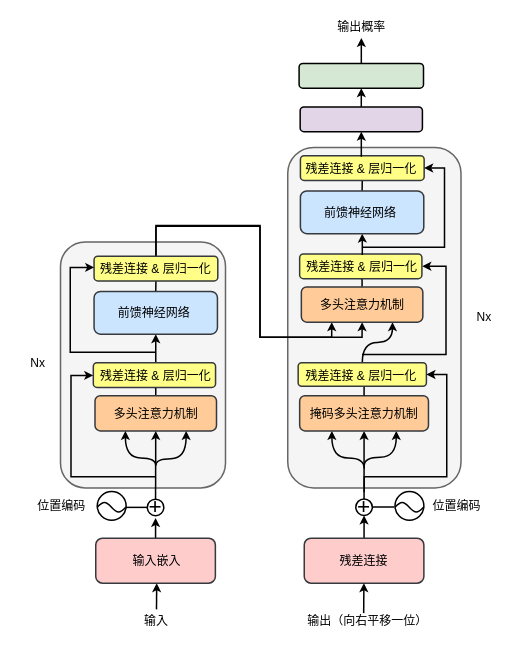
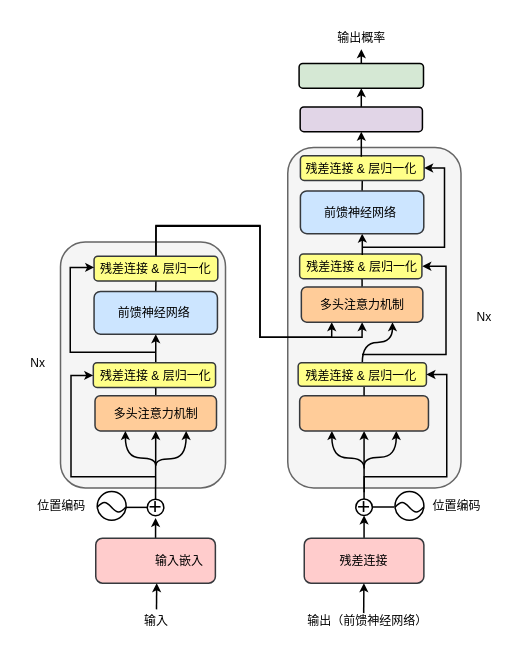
  <mxCell id="0" />
  <mxCell id="1" parent="0" />
  <mxCell id="2" value="" style="rounded=1;whiteSpace=wrap;html=1;strokeWidth=2;fillColor=#f5f5f5;fontColor=#333333;strokeColor=#666666;" vertex="1" parent="1"><mxGeometry x="383" y="196" width="231" height="454" as="geometry" /></mxCell>
  <mxCell id="3" style="edgeStyle=orthogonalEdgeStyle;rounded=0;orthogonalLoop=1;jettySize=auto;html=1;exitX=0.5;exitY=0;exitDx=0;exitDy=0;entryX=0.5;entryY=1;entryDx=0;entryDy=0;strokeWidth=2;" parent="1" source="4" target="72" edge="1"><mxGeometry relative="1" as="geometry" /></mxCell>
  <mxCell id="4" value="" style="rounded=1;whiteSpace=wrap;html=1;strokeWidth=2;fillColor=#d5e8d4;strokeColor=#000000;" parent="1" vertex="1"><mxGeometry x="398.13" y="84" width="165.87" height="33" as="geometry" /></mxCell>
  <mxCell id="5" value="" style="rounded=1;whiteSpace=wrap;html=1;strokeWidth=2;fillColor=#f5f5f5;fontColor=#333333;strokeColor=#666666;" parent="1" vertex="1"><mxGeometry x="80" y="322" width="220" height="328" as="geometry" /></mxCell>
  <mxCell id="6" style="edgeStyle=orthogonalEdgeStyle;rounded=0;orthogonalLoop=1;jettySize=auto;html=1;exitX=0.5;exitY=1;exitDx=0;exitDy=0;entryX=0.5;entryY=0;entryDx=0;entryDy=0;strokeWidth=2;endArrow=none;startFill=0;" parent="1" source="9" target="17" edge="1"><mxGeometry relative="1" as="geometry" /></mxCell>
  <mxCell id="7" style="edgeStyle=orthogonalEdgeStyle;rounded=0;orthogonalLoop=1;jettySize=auto;html=1;exitX=0.5;exitY=0;exitDx=0;exitDy=0;entryX=0.25;entryY=1;entryDx=0;entryDy=0;strokeWidth=2;" edge="1" parent="1" source="9" target="61"><mxGeometry relative="1" as="geometry"><Array as="points"><mxPoint x="207" y="301" /><mxPoint x="346" y="301" /><mxPoint x="346" y="449" /><mxPoint x="442" y="449" /></Array></mxGeometry></mxCell>
  <mxCell id="8" style="edgeStyle=orthogonalEdgeStyle;rounded=0;orthogonalLoop=1;jettySize=auto;html=1;exitX=0.5;exitY=0;exitDx=0;exitDy=0;entryX=0.5;entryY=1;entryDx=0;entryDy=0;strokeWidth=2;" edge="1" parent="1" source="9" target="61"><mxGeometry relative="1" as="geometry"><Array as="points"><mxPoint x="207" y="300" /><mxPoint x="346" y="300" /><mxPoint x="346" y="449" /><mxPoint x="482" y="449" /></Array></mxGeometry></mxCell>
  <mxCell id="9" value="" style="rounded=1;whiteSpace=wrap;html=1;strokeWidth=2;fillColor=#ffff88;strokeColor=#36393d;" parent="1" vertex="1"><mxGeometry x="124.75" y="341" width="165" height="33" as="geometry" /></mxCell>
  <mxCell id="10" value="&lt;font style=&quot;font-size: 16px;&quot;&gt;残差连接 &amp;amp; 层归一化&lt;/font&gt;" style="text;html=1;align=center;verticalAlign=middle;whiteSpace=wrap;rounded=0;" parent="1" vertex="1"><mxGeometry x="127" y="342.5" width="160" height="30" as="geometry" /></mxCell>
  <mxCell id="11" style="edgeStyle=orthogonalEdgeStyle;rounded=0;orthogonalLoop=1;jettySize=auto;html=1;exitX=0.5;exitY=1;exitDx=0;exitDy=0;entryX=0.5;entryY=0;entryDx=0;entryDy=0;endArrow=none;startFill=0;strokeWidth=2;" parent="1" source="13" target="19" edge="1"><mxGeometry relative="1" as="geometry" /></mxCell>
  <mxCell id="12" style="edgeStyle=orthogonalEdgeStyle;rounded=0;orthogonalLoop=1;jettySize=auto;html=1;exitX=0.5;exitY=0;exitDx=0;exitDy=0;entryX=0.5;entryY=1;entryDx=0;entryDy=0;strokeWidth=2;" parent="1" source="13" target="17" edge="1"><mxGeometry relative="1" as="geometry" /></mxCell>
  <mxCell id="13" value="" style="rounded=1;whiteSpace=wrap;html=1;strokeWidth=2;fillColor=#ffff88;strokeColor=#36393d;" parent="1" vertex="1"><mxGeometry x="123.75" y="483" width="163" height="33" as="geometry" /></mxCell>
  <mxCell id="14" value="&lt;font style=&quot;font-size: 16px;&quot;&gt;残差连接 &amp;amp; 层归一化&lt;/font&gt;" style="text;html=1;align=center;verticalAlign=middle;whiteSpace=wrap;rounded=0;" parent="1" vertex="1"><mxGeometry x="127.25" y="484.5" width="160" height="30" as="geometry" /></mxCell>
  <mxCell id="15" style="edgeStyle=orthogonalEdgeStyle;rounded=0;orthogonalLoop=1;jettySize=auto;html=1;exitX=0.5;exitY=0;exitDx=0;exitDy=0;entryX=0.5;entryY=1;entryDx=0;entryDy=0;strokeWidth=2;" parent="1" source="16" target="4" edge="1"><mxGeometry relative="1" as="geometry" /></mxCell>
  <mxCell id="16" value="" style="rounded=1;whiteSpace=wrap;html=1;strokeWidth=2;fillColor=#e1d5e7;strokeColor=#000000;" parent="1" vertex="1"><mxGeometry x="399.56" y="142" width="163" height="33" as="geometry" /></mxCell>
  <mxCell id="17" value="" style="rounded=1;whiteSpace=wrap;html=1;strokeWidth=2;fillColor=#cce5ff;strokeColor=#36393d;" parent="1" vertex="1"><mxGeometry x="124.75" y="388" width="164.5" height="57" as="geometry" /></mxCell>
  <mxCell id="18" value="&lt;font style=&quot;font-size: 16px;&quot;&gt;前馈神经网络&lt;/font&gt;" style="text;html=1;align=center;verticalAlign=middle;whiteSpace=wrap;rounded=0;" parent="1" vertex="1"><mxGeometry x="155.25" y="401.5" width="100" height="30" as="geometry" /></mxCell>
  <mxCell id="19" value="" style="rounded=1;whiteSpace=wrap;html=1;strokeWidth=2;fillColor=#ffcc99;strokeColor=#36393d;" parent="1" vertex="1"><mxGeometry x="126" y="527" width="162" height="47" as="geometry" /></mxCell>
  <mxCell id="20" value="&lt;font style=&quot;font-size: 16px;&quot;&gt;多头注意力机制&lt;/font&gt;" style="text;html=1;align=center;verticalAlign=middle;whiteSpace=wrap;rounded=0;" parent="1" vertex="1"><mxGeometry x="137.5" y="535.25" width="139" height="30.5" as="geometry" /></mxCell>
  <mxCell id="21" style="edgeStyle=orthogonalEdgeStyle;rounded=0;orthogonalLoop=1;jettySize=auto;html=1;exitX=0.5;exitY=0;exitDx=0;exitDy=0;entryX=0.5;entryY=1;entryDx=0;entryDy=0;strokeWidth=2;" parent="1" source="22" edge="1"><mxGeometry relative="1" as="geometry"><mxPoint x="206.75" y="690" as="targetPoint" /></mxGeometry></mxCell>
  <mxCell id="22" value="" style="rounded=1;whiteSpace=wrap;html=1;strokeWidth=2;fillColor=#ffcccc;strokeColor=#36393d;" parent="1" vertex="1"><mxGeometry x="127" y="717" width="159.5" height="60" as="geometry" /></mxCell>
- <mxCell id="23" value="&lt;font style=&quot;font-size: 16px;&quot;&gt;输入嵌入&lt;/font&gt;" style="text;html=1;align=center;verticalAlign=middle;whiteSpace=wrap;rounded=0;" parent="1" vertex="1"><mxGeometry x="170.5" y="732" width="75" height="30" as="geometry" /></mxCell>
+ <mxCell id="23" value="&lt;font style=&quot;font-size: 16px;&quot;&gt;输入嵌入&lt;/font&gt;" style="text;html=1;align=center;verticalAlign=middle;whiteSpace=wrap;rounded=0;" parent="1" vertex="1"><mxGeometry x="200.5" y="732" width="75" height="30" as="geometry" /></mxCell>
  <mxCell id="24" style="edgeStyle=orthogonalEdgeStyle;rounded=0;orthogonalLoop=1;jettySize=auto;html=1;exitX=0.5;exitY=0;exitDx=0;exitDy=0;entryX=0.5;entryY=1;entryDx=0;entryDy=0;strokeWidth=2;" parent="1" source="25" target="45" edge="1"><mxGeometry relative="1" as="geometry" /></mxCell>
  <mxCell id="25" value="" style="rounded=1;whiteSpace=wrap;html=1;strokeWidth=2;fillColor=#ffcccc;strokeColor=#36393d;" parent="1" vertex="1"><mxGeometry x="405" y="717" width="159.5" height="60" as="geometry" /></mxCell>
  <mxCell id="26" value="&lt;font style=&quot;font-size: 16px;&quot;&gt;残差连接&lt;/font&gt;" style="text;html=1;align=center;verticalAlign=middle;whiteSpace=wrap;rounded=0;" parent="1" vertex="1"><mxGeometry x="447.25" y="732" width="75" height="30" as="geometry" /></mxCell>
  <mxCell id="27" value="" style="ellipse;whiteSpace=wrap;html=1;aspect=fixed;strokeWidth=2;" parent="1" vertex="1"><mxGeometry x="129" y="654.75" width="38.5" height="38.5" as="geometry" /></mxCell>
  <mxCell id="28" value="" style="pointerEvents=1;verticalLabelPosition=bottom;shadow=0;dashed=0;align=center;html=1;verticalAlign=top;shape=mxgraph.electrical.waveforms.sine_wave;strokeWidth=2;" parent="1" vertex="1"><mxGeometry x="129" y="667.25" width="38" height="17" as="geometry" /></mxCell>
  <mxCell id="29" style="edgeStyle=orthogonalEdgeStyle;rounded=0;orthogonalLoop=1;jettySize=auto;html=1;entryX=0.25;entryY=1;entryDx=0;entryDy=0;curved=1;strokeWidth=2;" parent="1" target="19" edge="1"><mxGeometry relative="1" as="geometry"><Array as="points"><mxPoint x="207" y="610" /><mxPoint x="167" y="610" /></Array><mxPoint x="207" y="620" as="sourcePoint" /></mxGeometry></mxCell>
  <mxCell id="30" style="edgeStyle=orthogonalEdgeStyle;rounded=0;orthogonalLoop=1;jettySize=auto;html=1;exitX=0.5;exitY=0;exitDx=0;exitDy=0;entryX=0.5;entryY=1;entryDx=0;entryDy=0;strokeWidth=2;curved=1;" parent="1" source="32" target="19" edge="1"><mxGeometry relative="1" as="geometry" /></mxCell>
  <mxCell id="31" style="edgeStyle=orthogonalEdgeStyle;rounded=0;orthogonalLoop=1;jettySize=auto;html=1;entryX=0.75;entryY=1;entryDx=0;entryDy=0;strokeWidth=2;curved=1;" parent="1" target="19" edge="1"><mxGeometry relative="1" as="geometry"><mxPoint x="207" y="620" as="sourcePoint" /><Array as="points"><mxPoint x="207" y="611" /><mxPoint x="248" y="611" /></Array></mxGeometry></mxCell>
  <mxCell id="32" value="" style="ellipse;whiteSpace=wrap;html=1;aspect=fixed;strokeWidth=2;" parent="1" vertex="1"><mxGeometry x="195.75" y="665" width="22" height="22" as="geometry" /></mxCell>
  <mxCell id="33" value="&lt;font style=&quot;font-size: 16px;&quot;&gt;位置编码&lt;/font&gt;" style="text;html=1;align=center;verticalAlign=middle;whiteSpace=wrap;rounded=0;" parent="1" vertex="1"><mxGeometry x="36.75" y="659" width="89" height="30" as="geometry" /></mxCell>
  <mxCell id="34" value="&lt;font style=&quot;font-size: 30px;&quot;&gt;+&lt;/font&gt;" style="text;html=1;align=center;verticalAlign=middle;whiteSpace=wrap;rounded=0;" parent="1" vertex="1"><mxGeometry x="178.25" y="656.5" width="57" height="35" as="geometry" /></mxCell>
  <mxCell id="35" style="edgeStyle=orthogonalEdgeStyle;rounded=0;orthogonalLoop=1;jettySize=auto;html=1;exitX=0;exitY=0.5;exitDx=0;exitDy=0;entryX=1;entryY=0.529;entryDx=0;entryDy=0;entryPerimeter=0;strokeWidth=2;endArrow=none;startFill=0;" parent="1" source="32" target="28" edge="1"><mxGeometry relative="1" as="geometry" /></mxCell>
  <mxCell id="36" value="" style="endArrow=classic;html=1;rounded=0;edgeStyle=orthogonalEdgeStyle;entryX=0;entryY=0.5;entryDx=0;entryDy=0;strokeWidth=2;startArrow=none;startFill=0;endFill=1;" parent="1" edge="1"><mxGeometry width="50" height="50" relative="1" as="geometry"><mxPoint x="206" y="635" as="sourcePoint" /><mxPoint x="123.7" y="500" as="targetPoint" /><Array as="points"><mxPoint x="94" y="635" /><mxPoint x="94" y="500" /></Array></mxGeometry></mxCell>
  <mxCell id="37" value="" style="endArrow=classic;html=1;rounded=0;edgeStyle=orthogonalEdgeStyle;strokeWidth=2;endFill=1;" parent="1" edge="1"><mxGeometry width="50" height="50" relative="1" as="geometry"><mxPoint x="206" y="468" as="sourcePoint" /><mxPoint x="125" y="356" as="targetPoint" /><Array as="points"><mxPoint x="206" y="469" /><mxPoint x="93" y="469" /><mxPoint x="93" y="356" /></Array></mxGeometry></mxCell>
  <mxCell id="38" value="" style="endArrow=classic;html=1;rounded=0;strokeWidth=2;endFill=1;" parent="1" edge="1"><mxGeometry width="50" height="50" relative="1" as="geometry"><mxPoint x="208" y="812" as="sourcePoint" /><mxPoint x="208.25" y="777" as="targetPoint" /></mxGeometry></mxCell>
  <mxCell id="39" value="&lt;font style=&quot;font-size: 16px;&quot;&gt;输入&lt;/font&gt;" style="text;html=1;align=center;verticalAlign=middle;whiteSpace=wrap;rounded=0;" parent="1" vertex="1"><mxGeometry x="178" y="812" width="60" height="30" as="geometry" /></mxCell>
- <mxCell id="40" value="&lt;font style=&quot;font-size: 16px;&quot;&gt;输出（向右平移一位）&lt;/font&gt;" style="text;html=1;align=center;verticalAlign=middle;whiteSpace=wrap;rounded=0;" parent="1" vertex="1"><mxGeometry x="405" y="812" width="169.25" height="30" as="geometry" /></mxCell>
+ <mxCell id="40" value="&lt;font style=&quot;font-size: 16px;&quot;&gt;输出（前馈神经网络）&lt;/font&gt;" style="text;html=1;align=center;verticalAlign=middle;whiteSpace=wrap;rounded=0;" parent="1" vertex="1"><mxGeometry x="405" y="812" width="169.25" height="30" as="geometry" /></mxCell>
  <mxCell id="41" value="" style="endArrow=classic;html=1;rounded=0;strokeWidth=2;endFill=1;" parent="1" edge="1"><mxGeometry width="50" height="50" relative="1" as="geometry"><mxPoint x="484.25" y="817" as="sourcePoint" /><mxPoint x="484.5" y="777" as="targetPoint" /></mxGeometry></mxCell>
  <mxCell id="42" value="" style="ellipse;whiteSpace=wrap;html=1;aspect=fixed;strokeWidth=2;" parent="1" vertex="1"><mxGeometry x="526" y="654.75" width="38.5" height="38.5" as="geometry" /></mxCell>
  <mxCell id="43" value="" style="pointerEvents=1;verticalLabelPosition=bottom;shadow=0;dashed=0;align=center;html=1;verticalAlign=top;shape=mxgraph.electrical.waveforms.sine_wave;strokeWidth=2;" parent="1" vertex="1"><mxGeometry x="526" y="667.25" width="38" height="17" as="geometry" /></mxCell>
  <mxCell id="44" style="edgeStyle=orthogonalEdgeStyle;rounded=0;orthogonalLoop=1;jettySize=auto;html=1;exitX=0.5;exitY=0;exitDx=0;exitDy=0;entryX=0.5;entryY=1;entryDx=0;entryDy=0;strokeWidth=2;" parent="1" source="45" target="51" edge="1"><mxGeometry relative="1" as="geometry" /></mxCell>
  <mxCell id="45" value="" style="ellipse;whiteSpace=wrap;html=1;aspect=fixed;strokeWidth=2;" parent="1" vertex="1"><mxGeometry x="473.75" y="664.75" width="22" height="22" as="geometry" /></mxCell>
  <mxCell id="46" value="&lt;font style=&quot;font-size: 16px;&quot;&gt;位置编码&lt;/font&gt;" style="text;html=1;align=center;verticalAlign=middle;whiteSpace=wrap;rounded=0;" parent="1" vertex="1"><mxGeometry x="564" y="659" width="89" height="30" as="geometry" /></mxCell>
  <mxCell id="47" value="&lt;font style=&quot;font-size: 30px;&quot;&gt;+&lt;/font&gt;" style="text;html=1;align=center;verticalAlign=middle;whiteSpace=wrap;rounded=0;" parent="1" vertex="1"><mxGeometry x="456.25" y="656.5" width="57" height="35" as="geometry" /></mxCell>
  <mxCell id="48" style="edgeStyle=orthogonalEdgeStyle;rounded=0;orthogonalLoop=1;jettySize=auto;html=1;exitX=0;exitY=0.5;exitDx=0;exitDy=0;entryX=1;entryY=0.529;entryDx=0;entryDy=0;entryPerimeter=0;strokeWidth=2;endArrow=none;startFill=0;" parent="1" edge="1"><mxGeometry relative="1" as="geometry"><mxPoint x="524.75" y="675.5" as="sourcePoint" /><mxPoint x="495.75" y="675.5" as="targetPoint" /></mxGeometry></mxCell>
  <mxCell id="49" style="edgeStyle=orthogonalEdgeStyle;rounded=0;orthogonalLoop=1;jettySize=auto;html=1;exitX=0.75;exitY=1;exitDx=0;exitDy=0;strokeWidth=2;endArrow=none;startFill=1;startArrow=classic;curved=1;" parent="1" source="51" edge="1"><mxGeometry relative="1" as="geometry"><mxPoint x="485" y="620" as="targetPoint" /><Array as="points"><mxPoint x="528" y="609" /><mxPoint x="485" y="609" /></Array></mxGeometry></mxCell>
  <mxCell id="50" style="edgeStyle=orthogonalEdgeStyle;rounded=0;orthogonalLoop=1;jettySize=auto;html=1;exitX=0.25;exitY=1;exitDx=0;exitDy=0;startArrow=classic;startFill=1;endArrow=none;curved=1;strokeWidth=2;" parent="1" source="51" edge="1"><mxGeometry relative="1" as="geometry"><mxPoint x="485" y="624" as="targetPoint" /><Array as="points"><mxPoint x="442" y="610" /><mxPoint x="485" y="610" /></Array></mxGeometry></mxCell>
  <mxCell id="51" value="" style="rounded=1;whiteSpace=wrap;html=1;strokeWidth=2;fillColor=#ffcc99;strokeColor=#36393d;" parent="1" vertex="1"><mxGeometry x="398.88" y="527" width="171.75" height="47" as="geometry" /></mxCell>
- <mxCell id="52" value="&lt;font style=&quot;font-size: 16px;&quot;&gt;掩码多头注意力机制&lt;/font&gt;" style="text;html=1;align=center;verticalAlign=middle;whiteSpace=wrap;rounded=0;" parent="1" vertex="1"><mxGeometry x="401.63" y="535.25" width="166.25" height="30.5" as="geometry" /></mxCell>
  <mxCell id="53" style="edgeStyle=orthogonalEdgeStyle;rounded=0;orthogonalLoop=1;jettySize=auto;html=1;exitX=0.5;exitY=1;exitDx=0;exitDy=0;entryX=0.5;entryY=0;entryDx=0;entryDy=0;strokeWidth=2;endArrow=none;startFill=0;" parent="1" source="55" target="51" edge="1"><mxGeometry relative="1" as="geometry" /></mxCell>
  <mxCell id="54" style="edgeStyle=orthogonalEdgeStyle;rounded=0;orthogonalLoop=1;jettySize=auto;html=1;exitX=0.5;exitY=0;exitDx=0;exitDy=0;entryX=0.75;entryY=1;entryDx=0;entryDy=0;curved=1;strokeWidth=2;" parent="1" source="55" target="61" edge="1"><mxGeometry relative="1" as="geometry" /></mxCell>
  <mxCell id="55" value="" style="rounded=1;whiteSpace=wrap;html=1;strokeWidth=2;fillColor=#ffff88;strokeColor=#36393d;" parent="1" vertex="1"><mxGeometry x="396.88" y="483" width="171" height="31.5" as="geometry" /></mxCell>
  <mxCell id="56" value="&lt;font style=&quot;font-size: 16px;&quot;&gt;残差连接 &amp;amp; 层归一化&lt;/font&gt;" style="text;html=1;align=center;verticalAlign=middle;whiteSpace=wrap;rounded=0;" parent="1" vertex="1"><mxGeometry x="401.13" y="484.5" width="160" height="30" as="geometry" /></mxCell>
  <mxCell id="57" style="edgeStyle=orthogonalEdgeStyle;rounded=0;orthogonalLoop=1;jettySize=auto;html=1;exitX=0.5;exitY=1;exitDx=0;exitDy=0;entryX=0.5;entryY=0;entryDx=0;entryDy=0;endArrow=none;startFill=0;strokeWidth=2;" parent="1" source="58" target="61" edge="1"><mxGeometry relative="1" as="geometry" /></mxCell>
  <mxCell id="58" value="" style="rounded=1;whiteSpace=wrap;html=1;strokeWidth=2;fillColor=#ffff88;strokeColor=#36393d;" parent="1" vertex="1"><mxGeometry x="398.88" y="338" width="163" height="33" as="geometry" /></mxCell>
  <mxCell id="59" value="" style="edgeStyle=orthogonalEdgeStyle;rounded=0;orthogonalLoop=1;jettySize=auto;html=1;strokeWidth=2;" parent="1" source="60" target="68" edge="1"><mxGeometry relative="1" as="geometry" /></mxCell>
  <mxCell id="60" value="&lt;font style=&quot;font-size: 16px;&quot;&gt;残差连接 &amp;amp; 层归一化&lt;/font&gt;" style="text;html=1;align=center;verticalAlign=middle;whiteSpace=wrap;rounded=0;" parent="1" vertex="1"><mxGeometry x="402.38" y="339.5" width="160" height="30" as="geometry" /></mxCell>
  <mxCell id="61" value="" style="rounded=1;whiteSpace=wrap;html=1;strokeWidth=2;fillColor=#ffcc99;strokeColor=#36393d;" parent="1" vertex="1"><mxGeometry x="401.13" y="382" width="162" height="47" as="geometry" /></mxCell>
  <mxCell id="62" value="&lt;font style=&quot;font-size: 16px;&quot;&gt;多头注意力机制&lt;/font&gt;" style="text;html=1;align=center;verticalAlign=middle;whiteSpace=wrap;rounded=0;" parent="1" vertex="1"><mxGeometry x="412.63" y="390.25" width="139" height="30.5" as="geometry" /></mxCell>
  <mxCell id="63" value="" style="endArrow=classic;html=1;rounded=0;edgeStyle=orthogonalEdgeStyle;entryX=1;entryY=0.5;entryDx=0;entryDy=0;strokeWidth=2;startArrow=none;startFill=0;endFill=1;" parent="1" target="60" edge="1"><mxGeometry width="50" height="50" relative="1" as="geometry"><mxPoint x="482" y="472" as="sourcePoint" /><mxPoint x="696" y="415" as="targetPoint" /><Array as="points"><mxPoint x="594" y="472" /><mxPoint x="594" y="355" /></Array></mxGeometry></mxCell>
  <mxCell id="64" style="edgeStyle=orthogonalEdgeStyle;rounded=0;orthogonalLoop=1;jettySize=auto;html=1;exitX=0.5;exitY=1;exitDx=0;exitDy=0;entryX=0.5;entryY=0;entryDx=0;entryDy=0;strokeWidth=2;endArrow=none;startFill=0;" parent="1" source="65" target="68" edge="1"><mxGeometry relative="1" as="geometry" /></mxCell>
  <mxCell id="65" value="" style="rounded=1;whiteSpace=wrap;html=1;strokeWidth=2;fillColor=#ffff88;strokeColor=#36393d;" parent="1" vertex="1"><mxGeometry x="399.88" y="207" width="165" height="33" as="geometry" /></mxCell>
  <mxCell id="66" style="edgeStyle=orthogonalEdgeStyle;rounded=0;orthogonalLoop=1;jettySize=auto;html=1;exitX=0.5;exitY=0;exitDx=0;exitDy=0;entryX=0.5;entryY=1;entryDx=0;entryDy=0;strokeWidth=2;" parent="1" source="67" target="16" edge="1"><mxGeometry relative="1" as="geometry" /></mxCell>
  <mxCell id="67" value="&lt;font style=&quot;font-size: 16px;&quot;&gt;残差连接 &amp;amp; 层归一化&lt;/font&gt;" style="text;html=1;align=center;verticalAlign=middle;whiteSpace=wrap;rounded=0;" parent="1" vertex="1"><mxGeometry x="401.13" y="208.5" width="160" height="30" as="geometry" /></mxCell>
  <mxCell id="68" value="" style="rounded=1;whiteSpace=wrap;html=1;strokeWidth=2;fillColor=#cce5ff;strokeColor=#36393d;" parent="1" vertex="1"><mxGeometry x="399.88" y="254" width="164.5" height="57" as="geometry" /></mxCell>
  <mxCell id="69" value="&lt;font style=&quot;font-size: 16px;&quot;&gt;前馈神经网络&lt;/font&gt;" style="text;html=1;align=center;verticalAlign=middle;whiteSpace=wrap;rounded=0;" parent="1" vertex="1"><mxGeometry x="430.38" y="267.5" width="100" height="30" as="geometry" /></mxCell>
  <mxCell id="70" value="" style="endArrow=classic;html=1;rounded=0;edgeStyle=orthogonalEdgeStyle;entryX=1;entryY=0.5;entryDx=0;entryDy=0;strokeWidth=2;endFill=1;" parent="1" target="65" edge="1"><mxGeometry width="50" height="50" relative="1" as="geometry"><mxPoint x="482" y="329" as="sourcePoint" /><mxPoint x="715" y="271" as="targetPoint" /><Array as="points"><mxPoint x="592" y="329" /><mxPoint x="592" y="224" /></Array></mxGeometry></mxCell>
  <mxCell id="71" value="" style="endArrow=classic;html=1;rounded=0;edgeStyle=orthogonalEdgeStyle;entryX=1;entryY=0.5;entryDx=0;entryDy=0;strokeWidth=2;endFill=1;" parent="1" target="55" edge="1"><mxGeometry width="50" height="50" relative="1" as="geometry"><mxPoint x="484" y="654.75" as="sourcePoint" /><mxPoint x="664" y="592" as="targetPoint" /><Array as="points"><mxPoint x="485" y="655" /><mxPoint x="485" y="635" /><mxPoint x="595" y="635" /><mxPoint x="595" y="499" /></Array></mxGeometry></mxCell>
- <mxCell id="72" value="&lt;font style=&quot;font-size: 16px;&quot;&gt;输出概率&lt;/font&gt;" style="text;html=1;align=center;verticalAlign=middle;whiteSpace=wrap;rounded=0;" parent="1" vertex="1"><mxGeometry x="442.63" y="20" width="77" height="30" as="geometry" /></mxCell>
+ <mxCell id="72" value="&lt;font style=&quot;font-size: 16px;&quot;&gt;输出概率&lt;/font&gt;" style="text;html=1;align=center;verticalAlign=middle;whiteSpace=wrap;rounded=0;" parent="1" vertex="1"><mxGeometry x="442.63" y="35" width="77" height="30" as="geometry" /></mxCell>
  <mxCell id="73" value="&lt;font style=&quot;font-size: 16px;&quot;&gt;Nx&lt;/font&gt;" style="text;html=1;align=center;verticalAlign=middle;whiteSpace=wrap;rounded=0;" vertex="1" parent="1"><mxGeometry x="20" y="468" width="60" height="30" as="geometry" /></mxCell>
  <mxCell id="74" value="&lt;font style=&quot;font-size: 16px;&quot;&gt;Nx&lt;/font&gt;" style="text;html=1;align=center;verticalAlign=middle;whiteSpace=wrap;rounded=0;" vertex="1" parent="1"><mxGeometry x="615" y="407" width="60" height="30" as="geometry" /></mxCell>
